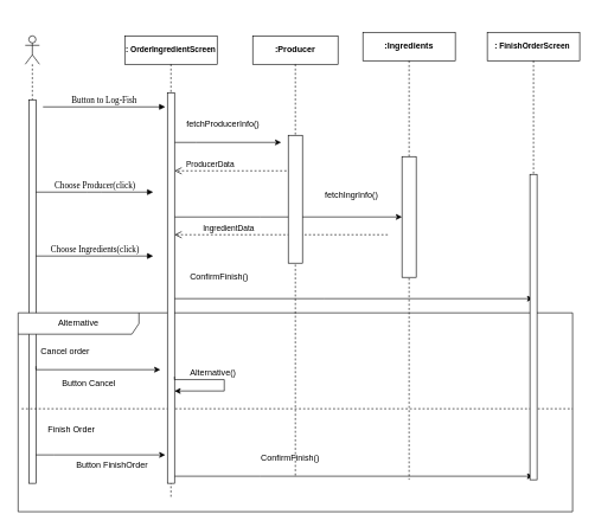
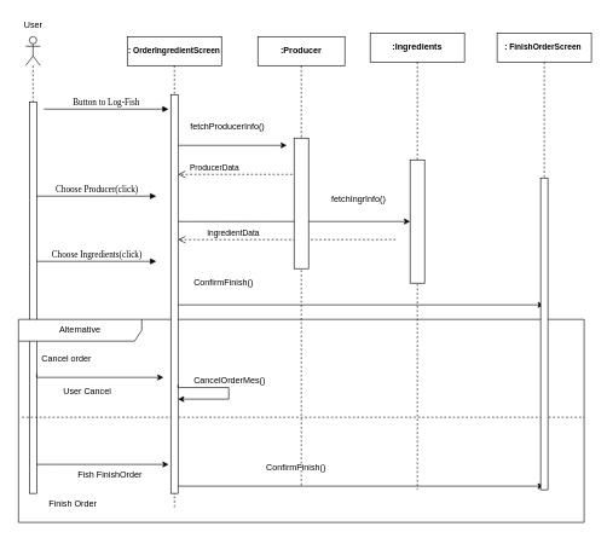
  <mxCell id="0" />
  <mxCell id="1" parent="0" />
  <mxCell id="2" value="Button to Log-Fish" style="html=1;verticalAlign=bottom;endArrow=block;labelBackgroundColor=none;fontFamily=Verdana;fontSize=12;edgeStyle=elbowEdgeStyle;elbow=vertical;" parent="1" edge="1"><mxGeometry relative="1" as="geometry"><mxPoint x="60" y="150" as="sourcePoint" /><mxPoint x="232" y="149.931" as="targetPoint" /></mxGeometry></mxCell>
  <mxCell id="3" value="" style="shape=umlLifeline;perimeter=lifelinePerimeter;whiteSpace=wrap;html=1;container=1;dropTarget=0;collapsible=0;recursiveResize=0;outlineConnect=0;portConstraint=eastwest;newEdgeStyle={&quot;curved&quot;:0,&quot;rounded&quot;:0};participant=umlActor;" parent="1" vertex="1"><mxGeometry x="35" y="50" width="20" height="630" as="geometry" /></mxCell>
  <mxCell id="4" value="" style="html=1;points=[[0,0,0,0,5],[0,1,0,0,-5],[1,0,0,0,5],[1,1,0,0,-5]];perimeter=orthogonalPerimeter;outlineConnect=0;targetShapes=umlLifeline;portConstraint=eastwest;newEdgeStyle={&quot;curved&quot;:0,&quot;rounded&quot;:0};" parent="3" vertex="1"><mxGeometry x="5" y="90" width="10" height="540" as="geometry" /></mxCell>
+ <mxCell id="5" value="User" style="text;html=1;align=center;verticalAlign=middle;resizable=0;points=[];autosize=1;strokeColor=none;fillColor=none;" parent="1" vertex="1"><mxGeometry x="20" y="20" width="50" height="30" as="geometry" /></mxCell>
  <mxCell id="6" value="" style="edgeStyle=orthogonalEdgeStyle;rounded=0;orthogonalLoop=1;jettySize=auto;html=1;curved=0;" parent="1" edge="1"><mxGeometry relative="1" as="geometry"><mxPoint x="245" y="200" as="sourcePoint" /><mxPoint x="395" y="200" as="targetPoint" /><Array as="points"><mxPoint x="275" y="200" /><mxPoint x="275" y="200" /></Array></mxGeometry></mxCell>
  <mxCell id="7" value="fetchProducerInfo()" style="text;whiteSpace=wrap;html=1;" parent="1" vertex="1"><mxGeometry x="260" y="160" width="110" height="20" as="geometry" /></mxCell>
  <mxCell id="8" value="fetchIngrInfo()" style="text;whiteSpace=wrap;html=1;" parent="1" vertex="1"><mxGeometry x="455" y="260" width="82" height="30" as="geometry" /></mxCell>
  <mxCell id="9" style="edgeStyle=orthogonalEdgeStyle;rounded=0;orthogonalLoop=1;jettySize=auto;html=1;curved=0;" parent="1" target="30" edge="1"><mxGeometry relative="1" as="geometry"><mxPoint x="245" y="305.034" as="sourcePoint" /><mxPoint x="545" y="280" as="targetPoint" /><Array as="points"><mxPoint x="365" y="305" /><mxPoint x="365" y="305" /></Array></mxGeometry></mxCell>
  <mxCell id="10" value="ProducerData" style="html=1;verticalAlign=bottom;endArrow=open;dashed=1;endSize=8;curved=0;rounded=0;" parent="1" source="31" edge="1"><mxGeometry x="0.411" relative="1" as="geometry"><mxPoint x="385" y="240.04" as="sourcePoint" /><mxPoint x="245" y="240" as="targetPoint" /><mxPoint as="offset" /></mxGeometry></mxCell>
  <mxCell id="11" value="IngredientData" style="html=1;verticalAlign=bottom;endArrow=open;dashed=1;endSize=8;curved=0;rounded=0;" parent="1" edge="1"><mxGeometry x="0.495" relative="1" as="geometry"><mxPoint x="545" y="330" as="sourcePoint" /><mxPoint x="245" y="330" as="targetPoint" /><mxPoint as="offset" /></mxGeometry></mxCell>
  <mxCell id="12" value="Choose Producer(click)" style="html=1;verticalAlign=bottom;endArrow=block;labelBackgroundColor=none;fontFamily=Verdana;fontSize=12;edgeStyle=elbowEdgeStyle;elbow=vertical;" parent="1" edge="1"><mxGeometry relative="1" as="geometry"><mxPoint x="50" y="270" as="sourcePoint" /><mxPoint x="215" y="270" as="targetPoint" /></mxGeometry></mxCell>
  <mxCell id="13" value="Choose Ingredients(click)" style="html=1;verticalAlign=bottom;endArrow=block;labelBackgroundColor=none;fontFamily=Verdana;fontSize=12;edgeStyle=elbowEdgeStyle;elbow=vertical;" parent="1" edge="1"><mxGeometry relative="1" as="geometry"><mxPoint x="50" y="360" as="sourcePoint" /><mxPoint x="215" y="360" as="targetPoint" /><mxPoint as="offset" /></mxGeometry></mxCell>
  <mxCell id="14" value="" style="edgeStyle=orthogonalEdgeStyle;rounded=0;orthogonalLoop=1;jettySize=auto;html=1;curved=0;" parent="1" target="27" edge="1"><mxGeometry relative="1" as="geometry"><mxPoint x="717.5" y="405" as="targetPoint" /><Array as="points"><mxPoint x="455" y="420" /><mxPoint x="455" y="420" /></Array><mxPoint x="245" y="420" as="sourcePoint" /></mxGeometry></mxCell>
  <mxCell id="15" value="ConfirmFinish()" style="text;whiteSpace=wrap;html=1;" parent="1" vertex="1"><mxGeometry x="265" y="375" width="110" height="20" as="geometry" /></mxCell>
  <mxCell id="16" style="edgeStyle=orthogonalEdgeStyle;rounded=0;orthogonalLoop=1;jettySize=auto;html=1;curved=0;" parent="1" edge="1"><mxGeometry relative="1" as="geometry"><mxPoint x="50" y="515.043" as="sourcePoint" /><mxPoint x="225" y="520" as="targetPoint" /><Array as="points"><mxPoint x="50" y="520" /></Array></mxGeometry></mxCell>
  <mxCell id="17" value="Alternative" style="shape=umlFrame;whiteSpace=wrap;html=1;pointerEvents=0;recursiveResize=0;container=1;collapsible=0;width=170;" parent="1" vertex="1"><mxGeometry x="25" y="440" width="780" height="280" as="geometry" /></mxCell>
  <mxCell id="18" value="Cancel order" style="text;html=1;" parent="17" vertex="1"><mxGeometry width="100" height="20" relative="1" as="geometry"><mxPoint x="30" y="40" as="offset" /></mxGeometry></mxCell>
  <mxCell id="19" value="" style="line;strokeWidth=1;dashed=1;labelPosition=center;verticalLabelPosition=bottom;align=left;verticalAlign=top;spacingLeft=20;spacingTop=15;html=1;whiteSpace=wrap;" parent="17" vertex="1"><mxGeometry x="5" y="130" width="775" height="10" as="geometry" /></mxCell>
- <mxCell id="20" value="Button Cancel " style="text;whiteSpace=wrap;html=1;" parent="17" vertex="1"><mxGeometry x="60" y="85" width="120" height="25" as="geometry" /></mxCell>
- <mxCell id="21" value="Finish Order" style="text;html=1;align=center;verticalAlign=middle;whiteSpace=wrap;rounded=0;" parent="17" vertex="1"><mxGeometry x="40" y="150" width="70" height="30" as="geometry" /></mxCell>
- <mxCell id="22" value="Button FinishOrder" style="text;whiteSpace=wrap;html=1;" parent="17" vertex="1"><mxGeometry x="80" y="200" width="110" height="30" as="geometry" /></mxCell>
+ <mxCell id="20" value="User Cancel " style="text;whiteSpace=wrap;html=1;" parent="17" vertex="1"><mxGeometry x="60" y="85" width="120" height="25" as="geometry" /></mxCell>
+ <mxCell id="21" value="Finish Order" style="text;html=1;align=center;verticalAlign=middle;whiteSpace=wrap;rounded=0;" parent="17" vertex="1"><mxGeometry x="40" y="240" width="70" height="30" as="geometry" /></mxCell>
+ <mxCell id="22" value="Fish FinishOrder" style="text;whiteSpace=wrap;html=1;" parent="17" vertex="1"><mxGeometry x="80" y="200" width="110" height="30" as="geometry" /></mxCell>
  <mxCell id="23" style="edgeStyle=orthogonalEdgeStyle;rounded=0;orthogonalLoop=1;jettySize=auto;html=1;curved=0;" parent="17" edge="1"><mxGeometry relative="1" as="geometry"><mxPoint x="25" y="200" as="sourcePoint" /><mxPoint x="207" y="200" as="targetPoint" /><Array as="points"><mxPoint x="50" y="200" /><mxPoint x="50" y="200" /></Array></mxGeometry></mxCell>
  <mxCell id="24" value="ConfirmFinish()" style="text;whiteSpace=wrap;html=1;" parent="17" vertex="1"><mxGeometry x="340" y="190" width="100" height="20" as="geometry" /></mxCell>
- <mxCell id="25" value="Alternative()" style="text;whiteSpace=wrap;html=1;" parent="17" vertex="1"><mxGeometry x="240" y="70" width="90" height="20" as="geometry" /></mxCell>
+ <mxCell id="25" value="CancelOrderMes()" style="text;whiteSpace=wrap;html=1;" parent="17" vertex="1"><mxGeometry x="240" y="70" width="90" height="20" as="geometry" /></mxCell>
  <mxCell id="26" style="edgeStyle=orthogonalEdgeStyle;rounded=0;orthogonalLoop=1;jettySize=auto;html=1;curved=0;" parent="1" target="27" edge="1"><mxGeometry relative="1" as="geometry"><mxPoint x="724.5" y="660" as="targetPoint" /><Array as="points"><mxPoint x="365" y="670" /><mxPoint x="365" y="670" /></Array><mxPoint x="245" y="670" as="sourcePoint" /></mxGeometry></mxCell>
  <mxCell id="27" value="&lt;b&gt;&lt;font style=&quot;font-size: 11px;&quot;&gt;: FinishOrderScreen&amp;nbsp; &lt;br&gt;&lt;/font&gt;&lt;/b&gt;" style="shape=umlLifeline;perimeter=lifelinePerimeter;whiteSpace=wrap;html=1;container=1;dropTarget=0;collapsible=0;recursiveResize=0;outlineConnect=0;portConstraint=eastwest;newEdgeStyle={&quot;curved&quot;:0,&quot;rounded&quot;:0};" parent="1" vertex="1"><mxGeometry x="685" y="45" width="130" height="630" as="geometry" /></mxCell>
  <mxCell id="28" value="" style="html=1;points=[[0,0,0,0,5],[0,1,0,0,-5],[1,0,0,0,5],[1,1,0,0,-5]];perimeter=orthogonalPerimeter;outlineConnect=0;targetShapes=umlLifeline;portConstraint=eastwest;newEdgeStyle={&quot;curved&quot;:0,&quot;rounded&quot;:0};" parent="27" vertex="1"><mxGeometry x="60" y="200" width="10" height="430" as="geometry" /></mxCell>
  <mxCell id="29" value="&lt;b&gt;:Ingredients&lt;/b&gt;" style="shape=umlLifeline;perimeter=lifelinePerimeter;whiteSpace=wrap;html=1;container=1;dropTarget=0;collapsible=0;recursiveResize=0;outlineConnect=0;portConstraint=eastwest;newEdgeStyle={&quot;curved&quot;:0,&quot;rounded&quot;:0};" parent="1" vertex="1"><mxGeometry x="510" y="45" width="130" height="630" as="geometry" /></mxCell>
  <mxCell id="30" value="" style="html=1;points=[[0,0,0,0,5],[0,1,0,0,-5],[1,0,0,0,5],[1,1,0,0,-5]];perimeter=orthogonalPerimeter;outlineConnect=0;targetShapes=umlLifeline;portConstraint=eastwest;newEdgeStyle={&quot;curved&quot;:0,&quot;rounded&quot;:0};" parent="29" vertex="1"><mxGeometry x="55" y="175" width="20" height="170" as="geometry" /></mxCell>
  <mxCell id="31" value="&lt;b&gt;:Producer&lt;/b&gt;" style="shape=umlLifeline;perimeter=lifelinePerimeter;whiteSpace=wrap;html=1;container=1;dropTarget=0;collapsible=0;recursiveResize=0;outlineConnect=0;portConstraint=eastwest;newEdgeStyle={&quot;curved&quot;:0,&quot;rounded&quot;:0};" parent="1" vertex="1"><mxGeometry x="355" y="50" width="120" height="620" as="geometry" /></mxCell>
  <mxCell id="32" value="" style="html=1;points=[[0,0,0,0,5],[0,1,0,0,-5],[1,0,0,0,5],[1,1,0,0,-5]];perimeter=orthogonalPerimeter;outlineConnect=0;targetShapes=umlLifeline;portConstraint=eastwest;newEdgeStyle={&quot;curved&quot;:0,&quot;rounded&quot;:0};" parent="31" vertex="1"><mxGeometry x="50" y="140" width="20" height="180" as="geometry" /></mxCell>
  <mxCell id="33" value="&lt;b&gt;&lt;font style=&quot;font-size: 11px;&quot;&gt;: OrderIngredientScreen&lt;/font&gt;&lt;/b&gt;" style="shape=umlLifeline;perimeter=lifelinePerimeter;whiteSpace=wrap;html=1;container=1;dropTarget=0;collapsible=0;recursiveResize=0;outlineConnect=0;portConstraint=eastwest;newEdgeStyle={&quot;curved&quot;:0,&quot;rounded&quot;:0};" parent="1" vertex="1"><mxGeometry x="175" y="50" width="130" height="650" as="geometry" /></mxCell>
  <mxCell id="34" value="" style="html=1;points=[[0,0,0,0,5],[0,1,0,0,-5],[1,0,0,0,5],[1,1,0,0,-5]];perimeter=orthogonalPerimeter;outlineConnect=0;targetShapes=umlLifeline;portConstraint=eastwest;newEdgeStyle={&quot;curved&quot;:0,&quot;rounded&quot;:0};" parent="33" vertex="1"><mxGeometry x="60" y="80" width="10" height="550" as="geometry" /></mxCell>
  <mxCell id="35" style="edgeStyle=orthogonalEdgeStyle;rounded=0;orthogonalLoop=1;jettySize=auto;html=1;curved=0;exitX=1;exitY=0.727;exitDx=0;exitDy=0;exitPerimeter=0;" parent="33" source="34" target="34" edge="1"><mxGeometry relative="1" as="geometry"><mxPoint x="80" y="484.114" as="sourcePoint" /><mxPoint x="80.62" y="500.0" as="targetPoint" /><Array as="points"><mxPoint x="70" y="484" /><mxPoint x="140" y="484" /><mxPoint x="140" y="500" /></Array></mxGeometry></mxCell>
